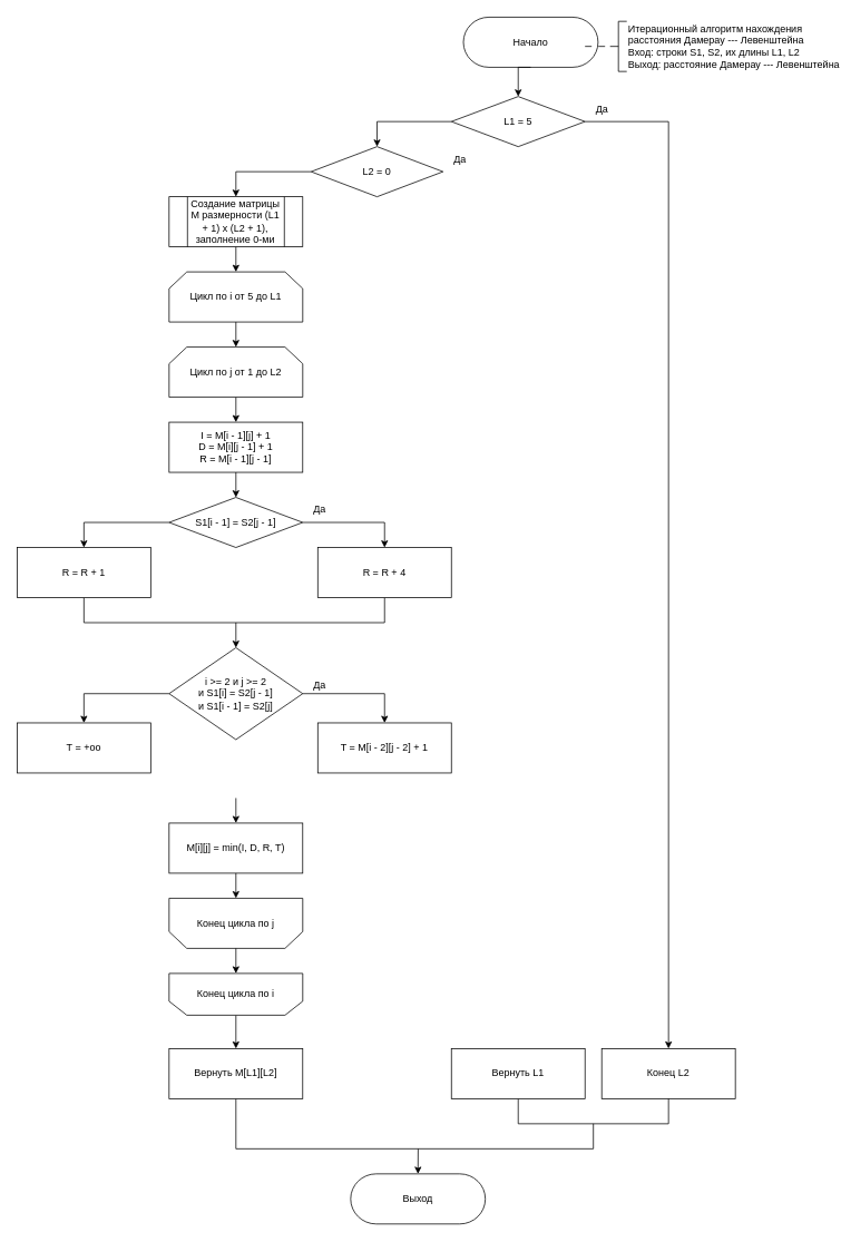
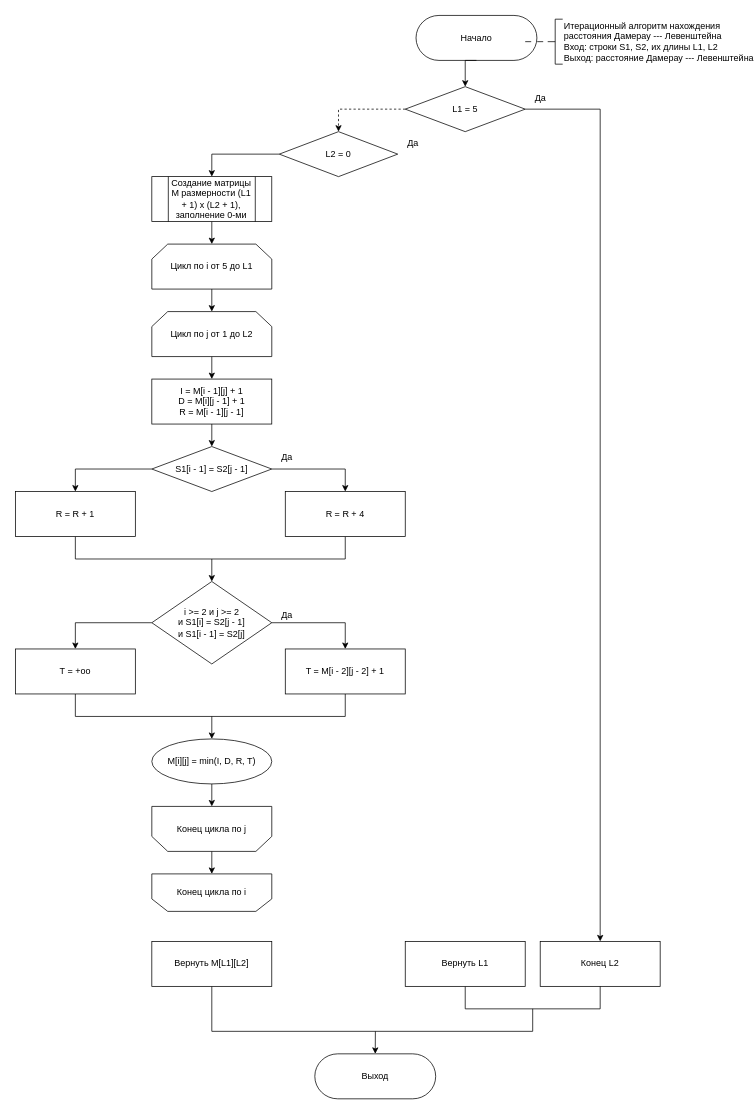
  <mxCell id="0" />
  <mxCell id="1" parent="0" />
  <mxCell id="2" value="Начало" style="html=1;shape=stencil(xVVNb4MwDP01HJmAaFV7nFh37GWTdnapgaghQU7Wj3+/0IAGAzqayyQO+D3yXuzYJGCpLqHGIIkkVBiw1yBJPpAqLsEosoFlSgevIheeXbhZuxB0jZlx2AmIw16gY7QhdcQzP5hWgcsSiZuGZdsgerHfNA9LMyWlFeFK6gHT460YcGnXRhcnFj09O5trG7uotg4VGqQB+pPczgFB8ubtFC9zevdwGmbU+f7l9Pm4U+zntPWpXvzbLF5YwZ1HYhN2683CA/Oy69Qfz86rmCO7xdnN2LHUInMDyNI9ZMeC1Jc8TG6yhma4R0RHV+qEs+19L/1OQHDZE+j+OY8oAGX2hVoF1q6h6zC+hHDhOiRloKnCQF8AFRhanTAXUAwofUase3B79NPbXXlkHHko/GPGHiecCaXxzhhYfNRkN3SmM1maK8I7LZtzIdzVNDcNI4Eb6i7KG/AN);whiteSpace=wrap;" vertex="1" parent="1"><mxGeometry x="585" y="20" width="100" height="60" as="geometry" /></mxCell>
  <mxCell id="3" style="edgeStyle=orthogonalEdgeStyle;rounded=0;orthogonalLoop=1;jettySize=auto;html=1;exitX=1;exitY=0.5;exitDx=0;exitDy=0;exitPerimeter=0;entryX=0.5;entryY=0;entryDx=0;entryDy=0;" edge="1" parent="1" source="4" target="9"><mxGeometry relative="1" as="geometry" /></mxCell>
  <mxCell id="4" value="L1 = 5" style="html=1;shape=mxgraph.flowchart.decision;whiteSpace=wrap;" vertex="1" parent="1"><mxGeometry x="540" y="115" width="160" height="60" as="geometry" /></mxCell>
  <mxCell id="5" style="edgeStyle=orthogonalEdgeStyle;rounded=0;orthogonalLoop=1;jettySize=auto;html=1;exitX=0;exitY=0.5;exitDx=0;exitDy=0;exitPerimeter=0;entryX=0.5;entryY=0;entryDx=0;entryDy=0;" edge="1" parent="1" source="6" target="12"><mxGeometry relative="1" as="geometry" /></mxCell>
  <mxCell id="6" value="L2 = 0" style="html=1;shape=mxgraph.flowchart.decision;whiteSpace=wrap;" vertex="1" parent="1"><mxGeometry x="372" y="175" width="158" height="60" as="geometry" /></mxCell>
- <mxCell id="7" style="edgeStyle=orthogonalEdgeStyle;rounded=0;orthogonalLoop=1;jettySize=auto;html=1;exitX=0;exitY=0.5;exitDx=0;exitDy=0;exitPerimeter=0;entryX=0.5;entryY=0;entryDx=0;entryDy=0;entryPerimeter=0;" edge="1" parent="1" source="4" target="6"><mxGeometry relative="1" as="geometry" /></mxCell>
+ <mxCell id="7" style="edgeStyle=orthogonalEdgeStyle;rounded=0;orthogonalLoop=1;jettySize=auto;html=1;exitX=0;exitY=0.5;exitDx=0;exitDy=0;exitPerimeter=0;entryX=0.5;entryY=0;entryDx=0;entryDy=0;entryPerimeter=0;dashed=1;" edge="1" parent="1" source="4" target="6"><mxGeometry relative="1" as="geometry" /></mxCell>
  <mxCell id="8" style="edgeStyle=orthogonalEdgeStyle;rounded=0;orthogonalLoop=1;jettySize=auto;html=1;exitX=0.5;exitY=1;exitDx=0;exitDy=0;exitPerimeter=0;entryX=0.5;entryY=0;entryDx=0;entryDy=0;entryPerimeter=0;" edge="1" parent="1" source="2" target="4"><mxGeometry relative="1" as="geometry" /></mxCell>
  <mxCell id="9" value="Конец L2" style="rounded=1;whiteSpace=wrap;html=1;absoluteArcSize=1;arcSize=0;" vertex="1" parent="1"><mxGeometry x="720" y="1255" width="160" height="60" as="geometry" /></mxCell>
  <mxCell id="10" style="edgeStyle=orthogonalEdgeStyle;rounded=0;orthogonalLoop=1;jettySize=auto;html=1;exitX=0.5;exitY=1;exitDx=0;exitDy=0;entryX=0.5;entryY=1;entryDx=0;entryDy=0;endArrow=none;endFill=0;" edge="1" parent="1" source="11" target="9"><mxGeometry relative="1" as="geometry"><Array as="points"><mxPoint x="620" y="1345" /><mxPoint x="800" y="1345" /></Array></mxGeometry></mxCell>
  <mxCell id="11" value="Вернуть L1" style="rounded=1;whiteSpace=wrap;html=1;absoluteArcSize=1;arcSize=0;" vertex="1" parent="1"><mxGeometry x="540" y="1255" width="160" height="60" as="geometry" /></mxCell>
  <mxCell id="12" value="Создание матрицы M размерности (L1 + 1) x (L2 + 1), заполнение 0-ми" style="html=1;shape=process;whiteSpace=wrap;rounded=1;size=0.14;arcSize=0;" vertex="1" parent="1"><mxGeometry x="202" y="235" width="160" height="60" as="geometry" /></mxCell>
  <mxCell id="13" value="Цикл по i от 5 до L1" style="html=1;shape=stencil(rZVNb4MwDIZ/Ta5VIFoFxynrTlUvPeycUndEhQQF1o9/vxQXjc+OWpU44NfwPtjYChOyTFUBLORG5cDEBwvDtbWFF9Y615UP/W2KiSXH8IxhHGGoygKSCrWTclrtMsBMWTl7hLPeV3cHbVJw6CpWjL/7Z26XkIk1xptoa8pOppX3Zkob/y6/oBlfvCHmeo8xKjwhhwpcR/0rb4MCCz/JpGAeaUsgdStquP+Rvp4nBTTSitK9PiuYCdsQ6uILHvZwcTSTtyXxYmp1pF42W0eoboInpFemFlDInUqO387+mP3oVxbqttyDRJPO7QlaQyfGNna8AY1Dpk3LIRrd+Wcceg18gcWSYMFf7EApg/I3ksyW8GBovT6YiFqdGCMhD9bBg/k66CzDc2RqdAcGtYrnWi38Ag==);whiteSpace=wrap;" vertex="1" parent="1"><mxGeometry x="202" y="325" width="160" height="60" as="geometry" /></mxCell>
  <mxCell id="14" style="edgeStyle=orthogonalEdgeStyle;rounded=0;orthogonalLoop=1;jettySize=auto;html=1;exitX=0.5;exitY=1;exitDx=0;exitDy=0;exitPerimeter=0;entryX=0.5;entryY=0;entryDx=0;entryDy=0;" edge="1" parent="1" source="15" target="16"><mxGeometry relative="1" as="geometry" /></mxCell>
  <mxCell id="15" value="Цикл по j от 1 до L2" style="html=1;shape=stencil(rZVNb4MwDIZ/Ta5VIFoFxynrTlUvPeycUndEhQQF1o9/vxQXjc+OWpU44NfwPtjYChOyTFUBLORG5cDEBwvDtbWFF9Y615UP/W2KiSXH8IxhHGGoygKSCrWTclrtMsBMWTl7hLPeV3cHbVJw6CpWjL/7Z26XkIk1xptoa8pOppX3Zkob/y6/oBlfvCHmeo8xKjwhhwpcR/0rb4MCCz/JpGAeaUsgdStquP+Rvp4nBTTSitK9PiuYCdsQ6uILHvZwcTSTtyXxYmp1pF42W0eoboInpFemFlDInUqO387+mP3oVxbqttyDRJPO7QlaQyfGNna8AY1Dpk3LIRrd+Wcceg18gcWSYMFf7EApg/I3ksyW8GBovT6YiFqdGCMhD9bBg/k66CzDc2RqdAcGtYrnWi38Ag==);whiteSpace=wrap;" vertex="1" parent="1"><mxGeometry x="202" y="415" width="160" height="60" as="geometry" /></mxCell>
  <mxCell id="16" value="I = M[i - 1][j] + 1&lt;br&gt;D = M[i][j - 1] + 1&lt;br&gt;R = M[i - 1][j - 1]" style="rounded=1;whiteSpace=wrap;html=1;absoluteArcSize=1;arcSize=0;" vertex="1" parent="1"><mxGeometry x="202" y="505" width="160" height="60" as="geometry" /></mxCell>
  <mxCell id="17" style="edgeStyle=orthogonalEdgeStyle;rounded=0;orthogonalLoop=1;jettySize=auto;html=1;exitX=0;exitY=0.5;exitDx=0;exitDy=0;exitPerimeter=0;entryX=0.5;entryY=0;entryDx=0;entryDy=0;" edge="1" parent="1" source="19" target="21"><mxGeometry relative="1" as="geometry" /></mxCell>
  <mxCell id="18" style="edgeStyle=orthogonalEdgeStyle;rounded=0;orthogonalLoop=1;jettySize=auto;html=1;exitX=1;exitY=0.5;exitDx=0;exitDy=0;exitPerimeter=0;entryX=0.5;entryY=0;entryDx=0;entryDy=0;" edge="1" parent="1" source="19" target="22"><mxGeometry relative="1" as="geometry" /></mxCell>
  <mxCell id="19" value="S1[i - 1] = S2[j - 1]" style="html=1;shape=mxgraph.flowchart.decision;whiteSpace=wrap;" vertex="1" parent="1"><mxGeometry x="202" y="595" width="160" height="60" as="geometry" /></mxCell>
  <mxCell id="20" style="edgeStyle=orthogonalEdgeStyle;rounded=0;orthogonalLoop=1;jettySize=auto;html=1;exitX=0.5;exitY=1;exitDx=0;exitDy=0;entryX=0.5;entryY=1;entryDx=0;entryDy=0;endArrow=none;endFill=0;" edge="1" parent="1" source="21" target="22"><mxGeometry relative="1" as="geometry"><Array as="points"><mxPoint x="100" y="745" /><mxPoint x="460" y="745" /></Array></mxGeometry></mxCell>
  <mxCell id="21" value="R = R + 1" style="rounded=1;whiteSpace=wrap;html=1;absoluteArcSize=1;arcSize=0;" vertex="1" parent="1"><mxGeometry x="20" y="655" width="160" height="60" as="geometry" /></mxCell>
  <mxCell id="22" value="R = R + 4" style="rounded=1;whiteSpace=wrap;html=1;absoluteArcSize=1;arcSize=0;" vertex="1" parent="1"><mxGeometry x="380" y="655" width="160" height="60" as="geometry" /></mxCell>
  <mxCell id="23" style="edgeStyle=orthogonalEdgeStyle;rounded=0;orthogonalLoop=1;jettySize=auto;html=1;exitX=0.5;exitY=0;exitDx=0;exitDy=0;startArrow=classic;startFill=1;endArrow=none;endFill=0;" edge="1" parent="1" source="24"><mxGeometry relative="1" as="geometry"><mxPoint x="282" y="955" as="targetPoint" /></mxGeometry></mxCell>
- <mxCell id="24" value="M[i][j] = min(I, D, R, T)" style="rounded=1;whiteSpace=wrap;html=1;absoluteArcSize=1;arcSize=0;" vertex="1" parent="1"><mxGeometry x="202" y="985" width="160" height="60" as="geometry" /></mxCell>
+ <mxCell id="24" value="M[i][j] = min(I, D, R, T)" style="ellipse;whiteSpace=wrap;html=1;absoluteArcSize=1;arcSize=0;" vertex="1" parent="1"><mxGeometry x="202" y="985" width="160" height="60" as="geometry" /></mxCell>
  <mxCell id="25" style="edgeStyle=orthogonalEdgeStyle;rounded=0;orthogonalLoop=1;jettySize=auto;html=1;exitX=0.5;exitY=0;exitDx=0;exitDy=0;exitPerimeter=0;endArrow=none;endFill=0;startArrow=classic;startFill=1;" edge="1" parent="1" source="27"><mxGeometry relative="1" as="geometry"><mxPoint x="499.87" y="1405" as="targetPoint" /></mxGeometry></mxCell>
  <mxCell id="26" style="edgeStyle=orthogonalEdgeStyle;rounded=0;orthogonalLoop=1;jettySize=auto;html=1;exitX=0.5;exitY=0;exitDx=0;exitDy=0;exitPerimeter=0;startArrow=classic;startFill=1;endArrow=none;endFill=0;" edge="1" parent="1" source="27"><mxGeometry relative="1" as="geometry"><mxPoint x="500.167" y="1375" as="targetPoint" /></mxGeometry></mxCell>
  <mxCell id="27" value="Выход" style="html=1;shape=stencil(xVVNb4MwDP01HJmAaFV7nFh37GWTdnapgaghQU7Wj3+/0IAGAzqayyQO+D3yXuzYJGCpLqHGIIkkVBiw1yBJPpAqLsEosoFlSgevIheeXbhZuxB0jZlx2AmIw16gY7QhdcQzP5hWgcsSiZuGZdsgerHfNA9LMyWlFeFK6gHT460YcGnXRhcnFj09O5trG7uotg4VGqQB+pPczgFB8ubtFC9zevdwGmbU+f7l9Pm4U+zntPWpXvzbLF5YwZ1HYhN2683CA/Oy69Qfz86rmCO7xdnN2LHUInMDyNI9ZMeC1Jc8TG6yhma4R0RHV+qEs+19L/1OQHDZE+j+OY8oAGX2hVoF1q6h6zC+hHDhOiRloKnCQF8AFRhanTAXUAwofUase3B79NPbXXlkHHko/GPGHiecCaXxzhhYfNRkN3SmM1maK8I7LZtzIdzVNDcNI4Eb6i7KG/AN);whiteSpace=wrap;" vertex="1" parent="1"><mxGeometry x="450" y="1405" width="100" height="60" as="geometry" /></mxCell>
  <mxCell id="28" value="Конец цикла по j" style="html=1;shape=stencil(rZVNb4MwDIZ/Ta5VIFoFxynrTlUvPeycUndEhQQF1o9/vxQXjc+OWpU44NfwPtjYChOyTFUBLORG5cDEBwvDtbWFF9Y615UP/W2KiSXH8IxhHGGoygKSCrWTclrtMsBMWTl7hLPeV3cHbVJw6CpWjL/7Z26XkIk1xptoa8pOppX3Zkob/y6/oBlfvCHmeo8xKjwhhwpcR/0rb4MCCz/JpGAeaUsgdStquP+Rvp4nBTTSitK9PiuYCdsQ6uILHvZwcTSTtyXxYmp1pF42W0eoboInpFemFlDInUqO387+mP3oVxbqttyDRJPO7QlaQyfGNna8AY1Dpk3LIRrd+Wcceg18gcWSYMFf7EApg/I3ksyW8GBovT6YiFqdGCMhD9bBg/k66CzDc2RqdAcGtYrnWi38Ag==);whiteSpace=wrap;flipV=1;" vertex="1" parent="1"><mxGeometry x="202" y="1075" width="160" height="60" as="geometry" /></mxCell>
- <mxCell id="29" style="edgeStyle=orthogonalEdgeStyle;rounded=0;orthogonalLoop=1;jettySize=auto;html=1;exitX=0.5;exitY=0;exitDx=0;exitDy=0;exitPerimeter=0;entryX=0.5;entryY=0;entryDx=0;entryDy=0;" edge="1" parent="1" source="30" target="32"><mxGeometry relative="1" as="geometry" /></mxCell>
  <mxCell id="30" value="Конец цикла по i" style="html=1;shape=stencil(rZVNb4MwDIZ/Ta5VIFoFxynrTlUvPeycUndEhQQF1o9/vxQXjc+OWpU44NfwPtjYChOyTFUBLORG5cDEBwvDtbWFF9Y615UP/W2KiSXH8IxhHGGoygKSCrWTclrtMsBMWTl7hLPeV3cHbVJw6CpWjL/7Z26XkIk1xptoa8pOppX3Zkob/y6/oBlfvCHmeo8xKjwhhwpcR/0rb4MCCz/JpGAeaUsgdStquP+Rvp4nBTTSitK9PiuYCdsQ6uILHvZwcTSTtyXxYmp1pF42W0eoboInpFemFlDInUqO387+mP3oVxbqttyDRJPO7QlaQyfGNna8AY1Dpk3LIRrd+Wcceg18gcWSYMFf7EApg/I3ksyW8GBovT6YiFqdGCMhD9bBg/k66CzDc2RqdAcGtYrnWi38Ag==);whiteSpace=wrap;flipV=1;" vertex="1" parent="1"><mxGeometry x="202" y="1165" width="160" height="50" as="geometry" /></mxCell>
  <mxCell id="31" style="edgeStyle=orthogonalEdgeStyle;rounded=0;orthogonalLoop=1;jettySize=auto;html=1;exitX=0.5;exitY=1;exitDx=0;exitDy=0;endArrow=none;endFill=0;" edge="1" parent="1" source="32"><mxGeometry relative="1" as="geometry"><mxPoint x="710" y="1345" as="targetPoint" /><Array as="points"><mxPoint x="282" y="1375" /><mxPoint x="710" y="1375" /></Array></mxGeometry></mxCell>
  <mxCell id="32" value="Вернуть M[L1][L2]" style="rounded=1;whiteSpace=wrap;html=1;absoluteArcSize=1;arcSize=0;" vertex="1" parent="1"><mxGeometry x="202" y="1255" width="160" height="60" as="geometry" /></mxCell>
  <mxCell id="33" style="edgeStyle=orthogonalEdgeStyle;rounded=0;orthogonalLoop=1;jettySize=auto;html=1;exitX=0.5;exitY=1;exitDx=0;exitDy=0;entryX=0.5;entryY=0;entryDx=0;entryDy=0;entryPerimeter=0;" edge="1" parent="1" source="12" target="13"><mxGeometry relative="1" as="geometry" /></mxCell>
  <mxCell id="34" style="edgeStyle=orthogonalEdgeStyle;rounded=0;orthogonalLoop=1;jettySize=auto;html=1;exitX=0.5;exitY=1;exitDx=0;exitDy=0;exitPerimeter=0;entryX=0.5;entryY=0;entryDx=0;entryDy=0;entryPerimeter=0;" edge="1" parent="1" source="13" target="15"><mxGeometry relative="1" as="geometry" /></mxCell>
  <mxCell id="35" style="edgeStyle=orthogonalEdgeStyle;rounded=0;orthogonalLoop=1;jettySize=auto;html=1;exitX=0.5;exitY=1;exitDx=0;exitDy=0;entryX=0.5;entryY=0;entryDx=0;entryDy=0;entryPerimeter=0;" edge="1" parent="1" source="16" target="19"><mxGeometry relative="1" as="geometry" /></mxCell>
  <mxCell id="36" style="edgeStyle=orthogonalEdgeStyle;rounded=0;orthogonalLoop=1;jettySize=auto;html=1;exitX=0.5;exitY=1;exitDx=0;exitDy=0;entryX=0.5;entryY=1;entryDx=0;entryDy=0;entryPerimeter=0;" edge="1" parent="1" source="24" target="28"><mxGeometry relative="1" as="geometry" /></mxCell>
  <mxCell id="37" style="edgeStyle=orthogonalEdgeStyle;rounded=0;orthogonalLoop=1;jettySize=auto;html=1;exitX=0.5;exitY=0;exitDx=0;exitDy=0;exitPerimeter=0;entryX=0.5;entryY=1;entryDx=0;entryDy=0;entryPerimeter=0;" edge="1" parent="1" source="28" target="30"><mxGeometry relative="1" as="geometry" /></mxCell>
  <mxCell id="38" style="edgeStyle=orthogonalEdgeStyle;rounded=0;orthogonalLoop=1;jettySize=auto;html=1;exitX=0;exitY=0.5;exitDx=0;exitDy=0;exitPerimeter=0;entryX=0.5;entryY=0;entryDx=0;entryDy=0;" edge="1" parent="1" source="41" target="43"><mxGeometry relative="1" as="geometry" /></mxCell>
  <mxCell id="39" style="edgeStyle=orthogonalEdgeStyle;rounded=0;orthogonalLoop=1;jettySize=auto;html=1;exitX=1;exitY=0.5;exitDx=0;exitDy=0;exitPerimeter=0;entryX=0.5;entryY=0;entryDx=0;entryDy=0;" edge="1" parent="1" source="41" target="44"><mxGeometry relative="1" as="geometry" /></mxCell>
  <mxCell id="40" style="edgeStyle=orthogonalEdgeStyle;rounded=0;orthogonalLoop=1;jettySize=auto;html=1;exitX=0.5;exitY=0;exitDx=0;exitDy=0;exitPerimeter=0;startArrow=classic;startFill=1;endArrow=none;endFill=0;" edge="1" parent="1" source="41"><mxGeometry relative="1" as="geometry"><mxPoint x="282" y="745" as="targetPoint" /></mxGeometry></mxCell>
  <mxCell id="41" value="i &amp;gt;= 2 и j &amp;gt;= 2&lt;br&gt;и S1[i] = S2[j - 1]&lt;br&gt;и S1[i - 1] = S2[j]" style="html=1;shape=mxgraph.flowchart.decision;whiteSpace=wrap;" vertex="1" parent="1"><mxGeometry x="202" y="775" width="160" height="110" as="geometry" /></mxCell>
+ <mxCell id="42" style="edgeStyle=orthogonalEdgeStyle;rounded=0;orthogonalLoop=1;jettySize=auto;html=1;exitX=0.5;exitY=1;exitDx=0;exitDy=0;entryX=0.5;entryY=1;entryDx=0;entryDy=0;endArrow=none;endFill=0;" edge="1" parent="1" source="43" target="44"><mxGeometry relative="1" as="geometry"><Array as="points"><mxPoint x="100" y="955" /><mxPoint x="460" y="955" /></Array></mxGeometry></mxCell>
  <mxCell id="43" value="T = +oo" style="rounded=1;whiteSpace=wrap;html=1;absoluteArcSize=1;arcSize=0;" vertex="1" parent="1"><mxGeometry x="20" y="865" width="160" height="60" as="geometry" /></mxCell>
  <mxCell id="44" value="T = M[i - 2][j - 2] + 1" style="rounded=1;whiteSpace=wrap;html=1;absoluteArcSize=1;arcSize=0;" vertex="1" parent="1"><mxGeometry x="380" y="865" width="160" height="60" as="geometry" /></mxCell>
  <mxCell id="45" style="edgeStyle=orthogonalEdgeStyle;rounded=0;orthogonalLoop=1;jettySize=auto;html=1;endArrow=none;endFill=0;dashed=1;dashPattern=8 8;" edge="1" parent="1"><mxGeometry relative="1" as="geometry"><mxPoint x="730" y="55" as="targetPoint" /><mxPoint x="700" y="55" as="sourcePoint" /></mxGeometry></mxCell>
  <mxCell id="46" value="Итерационный алгоритм нахождения&lt;br&gt;расстояния Дамерау --- Левенштейна&lt;br&gt;Вход: строки S1, S2, их длины L1, L2&lt;br&gt;Выход: расстояние Дамерау --- Левенштейна" style="html=1;shape=mxgraph.flowchart.annotation_2;align=left;labelPosition=right;pointerEvents=1;" vertex="1" parent="1"><mxGeometry x="730" y="25" width="20" height="60" as="geometry" /></mxCell>
  <mxCell id="47" value="Да" style="text;html=1;align=center;verticalAlign=middle;resizable=0;points=[];autosize=1;strokeColor=none;fillColor=none;" vertex="1" parent="1"><mxGeometry x="700" y="115" width="40" height="30" as="geometry" /></mxCell>
  <mxCell id="48" value="Да" style="text;html=1;align=center;verticalAlign=middle;resizable=0;points=[];autosize=1;strokeColor=none;fillColor=none;" vertex="1" parent="1"><mxGeometry x="530" y="175" width="40" height="30" as="geometry" /></mxCell>
  <mxCell id="49" value="Да" style="text;html=1;align=center;verticalAlign=middle;resizable=0;points=[];autosize=1;strokeColor=none;fillColor=none;" vertex="1" parent="1"><mxGeometry x="362" y="595" width="40" height="30" as="geometry" /></mxCell>
  <mxCell id="50" value="Да" style="text;html=1;align=center;verticalAlign=middle;resizable=0;points=[];autosize=1;strokeColor=none;fillColor=none;" vertex="1" parent="1"><mxGeometry x="362" y="805" width="40" height="30" as="geometry" /></mxCell>
